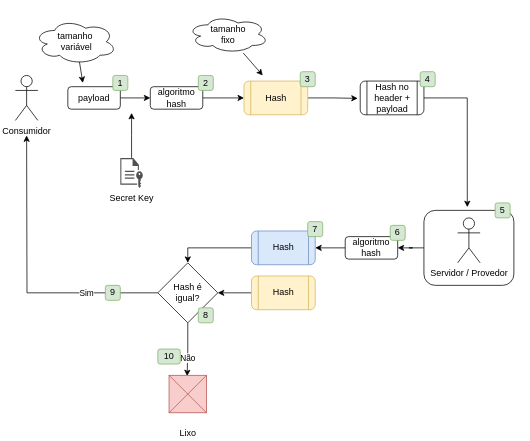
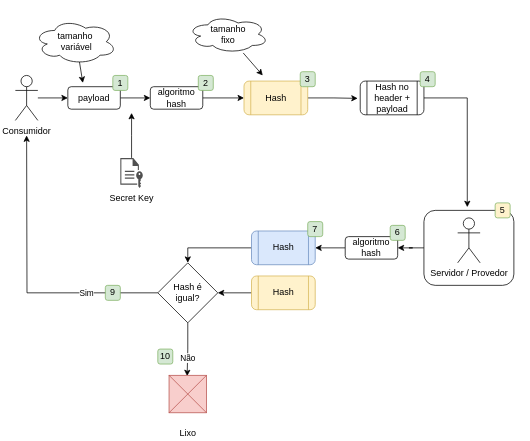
  <mxCell id="0" />
  <mxCell id="1" parent="0" />
  <mxCell id="2" style="edgeStyle=orthogonalEdgeStyle;rounded=0;orthogonalLoop=1;jettySize=auto;html=1;entryX=1;entryY=0.5;entryDx=0;entryDy=0;" edge="1" parent="1" source="3" target="27"><mxGeometry relative="1" as="geometry" /></mxCell>
  <mxCell id="3" value="" style="rounded=1;whiteSpace=wrap;html=1;" vertex="1" parent="1"><mxGeometry x="565" y="280" width="120" height="100" as="geometry" /></mxCell>
+ <mxCell id="4" style="edgeStyle=orthogonalEdgeStyle;rounded=0;orthogonalLoop=1;jettySize=auto;html=1;entryX=0;entryY=0.5;entryDx=0;entryDy=0;" edge="1" parent="1" source="5" target="8"><mxGeometry relative="1" as="geometry" /></mxCell>
  <mxCell id="5" value="Consumidor" style="shape=umlActor;verticalLabelPosition=bottom;verticalAlign=top;html=1;outlineConnect=0;" vertex="1" parent="1"><mxGeometry x="20" y="100" width="30" height="60" as="geometry" /></mxCell>
  <mxCell id="6" value="Servidor / Provedor" style="shape=umlActor;verticalLabelPosition=bottom;verticalAlign=top;html=1;outlineConnect=0;" vertex="1" parent="1"><mxGeometry x="610" y="290" width="30" height="60" as="geometry" /></mxCell>
  <mxCell id="7" style="edgeStyle=orthogonalEdgeStyle;rounded=0;orthogonalLoop=1;jettySize=auto;html=1;entryX=0;entryY=0.5;entryDx=0;entryDy=0;" edge="1" parent="1" source="8" target="12"><mxGeometry relative="1" as="geometry" /></mxCell>
  <mxCell id="8" value="payload" style="rounded=1;whiteSpace=wrap;html=1;" vertex="1" parent="1"><mxGeometry x="90" y="115" width="70" height="30" as="geometry" /></mxCell>
  <mxCell id="9" style="edgeStyle=orthogonalEdgeStyle;rounded=0;orthogonalLoop=1;jettySize=auto;html=1;" edge="1" parent="1" source="10"><mxGeometry relative="1" as="geometry"><mxPoint x="175" y="150" as="targetPoint" /></mxGeometry></mxCell>
  <mxCell id="10" value="Secret Key" style="sketch=0;pointerEvents=1;shadow=0;dashed=0;html=1;strokeColor=none;fillColor=#505050;labelPosition=center;verticalLabelPosition=bottom;verticalAlign=top;outlineConnect=0;align=center;shape=mxgraph.office.concepts.file_key;" vertex="1" parent="1"><mxGeometry x="160" y="210" width="30" height="40" as="geometry" /></mxCell>
  <mxCell id="11" value="" style="edgeStyle=orthogonalEdgeStyle;rounded=0;orthogonalLoop=1;jettySize=auto;html=1;" edge="1" parent="1" source="12" target="15"><mxGeometry relative="1" as="geometry" /></mxCell>
  <mxCell id="12" value="algoritmo hash" style="rounded=1;whiteSpace=wrap;html=1;" vertex="1" parent="1"><mxGeometry x="200" y="115" width="70" height="30" as="geometry" /></mxCell>
  <mxCell id="13" value="" style="endArrow=classic;html=1;rounded=0;exitX=0.55;exitY=0.95;exitDx=0;exitDy=0;exitPerimeter=0;" edge="1" parent="1" source="19"><mxGeometry width="50" height="50" relative="1" as="geometry"><mxPoint x="50" y="40" as="sourcePoint" /><mxPoint x="110" y="110" as="targetPoint" /></mxGeometry></mxCell>
  <mxCell id="14" value="" style="edgeStyle=orthogonalEdgeStyle;rounded=0;orthogonalLoop=1;jettySize=auto;html=1;entryX=-0.039;entryY=0.513;entryDx=0;entryDy=0;entryPerimeter=0;" edge="1" parent="1" source="15" target="18"><mxGeometry relative="1" as="geometry"><mxPoint x="472.5" y="130" as="targetPoint" /></mxGeometry></mxCell>
  <mxCell id="15" value="Hash" style="shape=process;whiteSpace=wrap;html=1;backgroundOutline=1;rounded=1;fillColor=#fff2cc;strokeColor=#d6b656;" vertex="1" parent="1"><mxGeometry x="325" y="107.5" width="85" height="45" as="geometry" /></mxCell>
  <mxCell id="16" value="" style="endArrow=classic;html=1;rounded=0;exitX=0.688;exitY=1;exitDx=0;exitDy=0;exitPerimeter=0;" edge="1" parent="1" source="20"><mxGeometry width="50" height="50" relative="1" as="geometry"><mxPoint x="237.5" y="45" as="sourcePoint" /><mxPoint x="350" y="100" as="targetPoint" /></mxGeometry></mxCell>
  <mxCell id="17" style="edgeStyle=orthogonalEdgeStyle;rounded=0;orthogonalLoop=1;jettySize=auto;html=1;entryX=0.482;entryY=-0.043;entryDx=0;entryDy=0;entryPerimeter=0;" edge="1" parent="1" source="18" target="3"><mxGeometry relative="1" as="geometry"><Array as="points"><mxPoint x="623" y="130" /></Array></mxGeometry></mxCell>
  <mxCell id="18" value="Hash no header + payload" style="shape=process;whiteSpace=wrap;html=1;backgroundOutline=1;rounded=1;" vertex="1" parent="1"><mxGeometry x="480" y="107.5" width="85" height="45" as="geometry" /></mxCell>
  <mxCell id="19" value="tamanho&lt;br&gt;&amp;nbsp;variável" style="ellipse;shape=cloud;whiteSpace=wrap;html=1;" vertex="1" parent="1"><mxGeometry x="45" y="25" width="110" height="60" as="geometry" /></mxCell>
  <mxCell id="20" value="tamanho &lt;br&gt;fixo" style="ellipse;shape=cloud;whiteSpace=wrap;html=1;" vertex="1" parent="1"><mxGeometry x="250" y="20" width="107.5" height="50" as="geometry" /></mxCell>
  <mxCell id="21" value="2" style="rounded=1;whiteSpace=wrap;html=1;fillColor=#d5e8d4;strokeColor=#82b366;" vertex="1" parent="1"><mxGeometry x="264" y="100" width="20" height="20" as="geometry" /></mxCell>
  <mxCell id="22" value="1" style="rounded=1;whiteSpace=wrap;html=1;fillColor=#d5e8d4;strokeColor=#82b366;" vertex="1" parent="1"><mxGeometry x="150" y="100" width="20" height="20" as="geometry" /></mxCell>
  <mxCell id="23" value="3" style="rounded=1;whiteSpace=wrap;html=1;fillColor=#d5e8d4;strokeColor=#82b366;" vertex="1" parent="1"><mxGeometry x="400" y="95" width="20" height="20" as="geometry" /></mxCell>
  <mxCell id="24" value="4" style="rounded=1;whiteSpace=wrap;html=1;fillColor=#d5e8d4;strokeColor=#82b366;" vertex="1" parent="1"><mxGeometry x="560" y="95" width="20" height="20" as="geometry" /></mxCell>
- <mxCell id="25" value="5" style="rounded=1;whiteSpace=wrap;html=1;fillColor=#d5e8d4;strokeColor=#82b366;" vertex="1" parent="1"><mxGeometry x="660" y="270" width="20" height="20" as="geometry" /></mxCell>
+ <mxCell id="25" value="5" style="rounded=1;whiteSpace=wrap;html=1;fillColor=#fff2cc;strokeColor=#82b366;" vertex="1" parent="1"><mxGeometry x="660" y="270" width="20" height="20" as="geometry" /></mxCell>
  <mxCell id="26" style="edgeStyle=orthogonalEdgeStyle;rounded=0;orthogonalLoop=1;jettySize=auto;html=1;entryX=1;entryY=0.5;entryDx=0;entryDy=0;" edge="1" parent="1" source="27" target="30"><mxGeometry relative="1" as="geometry"><mxPoint x="440" y="330" as="targetPoint" /></mxGeometry></mxCell>
  <mxCell id="27" value="algoritmo hash" style="rounded=1;whiteSpace=wrap;html=1;" vertex="1" parent="1"><mxGeometry x="460" y="315" width="70" height="30" as="geometry" /></mxCell>
  <mxCell id="28" value="6" style="rounded=1;whiteSpace=wrap;html=1;fillColor=#d5e8d4;strokeColor=#82b366;" vertex="1" parent="1"><mxGeometry x="520" y="300" width="20" height="20" as="geometry" /></mxCell>
  <mxCell id="29" style="edgeStyle=orthogonalEdgeStyle;rounded=0;orthogonalLoop=1;jettySize=auto;html=1;entryX=0.5;entryY=0;entryDx=0;entryDy=0;" edge="1" parent="1" source="30" target="38"><mxGeometry relative="1" as="geometry" /></mxCell>
  <mxCell id="30" value="Hash" style="shape=process;whiteSpace=wrap;html=1;backgroundOutline=1;rounded=1;fillColor=#dae8fc;strokeColor=#6c8ebf;" vertex="1" parent="1"><mxGeometry x="335" y="307.5" width="85" height="45" as="geometry" /></mxCell>
  <mxCell id="31" value="7" style="rounded=1;whiteSpace=wrap;html=1;fillColor=#d5e8d4;strokeColor=#82b366;" vertex="1" parent="1"><mxGeometry x="410" y="295" width="20" height="20" as="geometry" /></mxCell>
  <mxCell id="32" style="edgeStyle=orthogonalEdgeStyle;rounded=0;orthogonalLoop=1;jettySize=auto;html=1;entryX=1;entryY=0.5;entryDx=0;entryDy=0;" edge="1" parent="1" source="33" target="38"><mxGeometry relative="1" as="geometry"><Array as="points"><mxPoint x="370" y="390" /></Array></mxGeometry></mxCell>
  <mxCell id="33" value="Hash" style="shape=process;whiteSpace=wrap;html=1;backgroundOutline=1;rounded=1;fillColor=#fff2cc;strokeColor=#d6b656;" vertex="1" parent="1"><mxGeometry x="335" y="367.5" width="85" height="45" as="geometry" /></mxCell>
  <mxCell id="34" style="edgeStyle=orthogonalEdgeStyle;rounded=0;orthogonalLoop=1;jettySize=auto;html=1;" edge="1" parent="1" source="38"><mxGeometry relative="1" as="geometry"><mxPoint x="35" y="180" as="targetPoint" /></mxGeometry></mxCell>
  <mxCell id="35" value="Sim" style="edgeLabel;html=1;align=center;verticalAlign=middle;resizable=0;points=[];" vertex="1" connectable="0" parent="34"><mxGeometry x="-0.501" relative="1" as="geometry"><mxPoint as="offset" /></mxGeometry></mxCell>
  <mxCell id="36" style="edgeStyle=orthogonalEdgeStyle;rounded=0;orthogonalLoop=1;jettySize=auto;html=1;entryX=0.483;entryY=0.023;entryDx=0;entryDy=0;entryPerimeter=0;" edge="1" parent="1" source="38" target="41"><mxGeometry relative="1" as="geometry" /></mxCell>
  <mxCell id="37" value="Não" style="edgeLabel;html=1;align=center;verticalAlign=middle;resizable=0;points=[];" vertex="1" connectable="0" parent="36"><mxGeometry x="0.306" relative="1" as="geometry"><mxPoint as="offset" /></mxGeometry></mxCell>
  <mxCell id="38" value="Hash é &lt;br&gt;igual?" style="rhombus;whiteSpace=wrap;html=1;" vertex="1" parent="1"><mxGeometry x="210" y="350" width="80" height="80" as="geometry" /></mxCell>
- <mxCell id="39" value="8" style="rounded=1;whiteSpace=wrap;html=1;fillColor=#d5e8d4;strokeColor=#82b366;" vertex="1" parent="1"><mxGeometry x="264" y="410" width="20" height="20" as="geometry" /></mxCell>
  <mxCell id="40" value="9" style="rounded=1;whiteSpace=wrap;html=1;fillColor=#d5e8d4;strokeColor=#82b366;" vertex="1" parent="1"><mxGeometry x="140" y="380" width="20" height="20" as="geometry" /></mxCell>
  <mxCell id="41" value="&lt;br&gt;Lixo" style="verticalLabelPosition=bottom;shadow=0;dashed=0;align=center;html=1;verticalAlign=top;strokeWidth=1;shape=mxgraph.mockup.graphics.simpleIcon;strokeColor=#b85450;fillColor=#f8cecc;" vertex="1" parent="1"><mxGeometry x="225" y="500" width="50" height="50" as="geometry" /></mxCell>
- <mxCell id="42" value="10" style="rounded=1;whiteSpace=wrap;html=1;fillColor=#d5e8d4;strokeColor=#82b366;" vertex="1" parent="1"><mxGeometry x="210" y="465" width="30" height="20" as="geometry" /></mxCell>
+ <mxCell id="42" value="10" style="rounded=1;whiteSpace=wrap;html=1;fillColor=#d5e8d4;strokeColor=#82b366;" vertex="1" parent="1"><mxGeometry x="210" y="465" width="20" height="20" as="geometry" /></mxCell>
